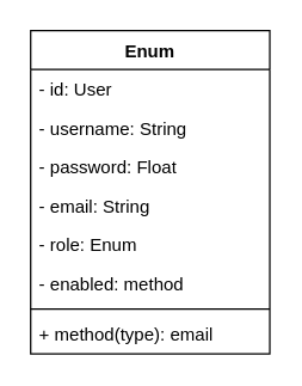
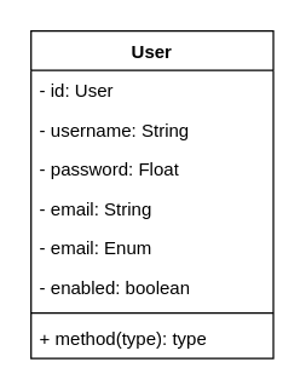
  <mxCell id="0" />
  <mxCell id="1" parent="0" />
- <mxCell id="2" value="Enum" style="swimlane;fontStyle=1;align=center;verticalAlign=top;childLayout=stackLayout;horizontal=1;startSize=26;horizontalStack=0;resizeParent=1;resizeParentMax=0;resizeLast=0;collapsible=1;marginBottom=0;whiteSpace=wrap;html=1;" vertex="1" parent="1"><mxGeometry x="20" y="20" width="160" height="216" as="geometry" /></mxCell>
+ <mxCell id="2" value="User" style="swimlane;fontStyle=1;align=center;verticalAlign=top;childLayout=stackLayout;horizontal=1;startSize=26;horizontalStack=0;resizeParent=1;resizeParentMax=0;resizeLast=0;collapsible=1;marginBottom=0;whiteSpace=wrap;html=1;" vertex="1" parent="1"><mxGeometry x="20" y="20" width="160" height="216" as="geometry" /></mxCell>
  <mxCell id="3" value="- id: User" style="text;strokeColor=none;fillColor=none;align=left;verticalAlign=top;spacingLeft=4;spacingRight=4;overflow=hidden;rotatable=0;points=[[0,0.5],[1,0.5]];portConstraint=eastwest;whiteSpace=wrap;html=1;" vertex="1" parent="2"><mxGeometry y="26" width="160" height="26" as="geometry" /></mxCell>
  <mxCell id="4" value="- username: String" style="text;strokeColor=none;fillColor=none;align=left;verticalAlign=top;spacingLeft=4;spacingRight=4;overflow=hidden;rotatable=0;points=[[0,0.5],[1,0.5]];portConstraint=eastwest;whiteSpace=wrap;html=1;" vertex="1" parent="2"><mxGeometry y="52" width="160" height="26" as="geometry" /></mxCell>
  <mxCell id="5" value="- password: Float" style="text;strokeColor=none;fillColor=none;align=left;verticalAlign=top;spacingLeft=4;spacingRight=4;overflow=hidden;rotatable=0;points=[[0,0.5],[1,0.5]];portConstraint=eastwest;whiteSpace=wrap;html=1;" vertex="1" parent="2"><mxGeometry y="78" width="160" height="26" as="geometry" /></mxCell>
  <mxCell id="6" value="- email: String" style="text;strokeColor=none;fillColor=none;align=left;verticalAlign=top;spacingLeft=4;spacingRight=4;overflow=hidden;rotatable=0;points=[[0,0.5],[1,0.5]];portConstraint=eastwest;whiteSpace=wrap;html=1;" vertex="1" parent="2"><mxGeometry y="104" width="160" height="26" as="geometry" /></mxCell>
- <mxCell id="7" value="- role: Enum" style="text;strokeColor=none;fillColor=none;align=left;verticalAlign=top;spacingLeft=4;spacingRight=4;overflow=hidden;rotatable=0;points=[[0,0.5],[1,0.5]];portConstraint=eastwest;whiteSpace=wrap;html=1;" vertex="1" parent="2"><mxGeometry y="130" width="160" height="26" as="geometry" /></mxCell>
- <mxCell id="8" value="- enabled: method" style="text;strokeColor=none;fillColor=none;align=left;verticalAlign=top;spacingLeft=4;spacingRight=4;overflow=hidden;rotatable=0;points=[[0,0.5],[1,0.5]];portConstraint=eastwest;whiteSpace=wrap;html=1;" vertex="1" parent="2"><mxGeometry y="156" width="160" height="26" as="geometry" /></mxCell>
+ <mxCell id="7" value="- email: Enum" style="text;strokeColor=none;fillColor=none;align=left;verticalAlign=top;spacingLeft=4;spacingRight=4;overflow=hidden;rotatable=0;points=[[0,0.5],[1,0.5]];portConstraint=eastwest;whiteSpace=wrap;html=1;" vertex="1" parent="2"><mxGeometry y="130" width="160" height="26" as="geometry" /></mxCell>
+ <mxCell id="8" value="- enabled: boolean" style="text;strokeColor=none;fillColor=none;align=left;verticalAlign=top;spacingLeft=4;spacingRight=4;overflow=hidden;rotatable=0;points=[[0,0.5],[1,0.5]];portConstraint=eastwest;whiteSpace=wrap;html=1;" vertex="1" parent="2"><mxGeometry y="156" width="160" height="26" as="geometry" /></mxCell>
  <mxCell id="9" value="" style="line;strokeWidth=1;fillColor=none;align=left;verticalAlign=middle;spacingTop=-1;spacingLeft=3;spacingRight=3;rotatable=0;labelPosition=right;points=[];portConstraint=eastwest;strokeColor=inherit;" vertex="1" parent="2"><mxGeometry y="182" width="160" height="8" as="geometry" /></mxCell>
- <mxCell id="10" value="+ method(type): email" style="text;strokeColor=none;fillColor=none;align=left;verticalAlign=top;spacingLeft=4;spacingRight=4;overflow=hidden;rotatable=0;points=[[0,0.5],[1,0.5]];portConstraint=eastwest;whiteSpace=wrap;html=1;" vertex="1" parent="2"><mxGeometry y="190" width="160" height="26" as="geometry" /></mxCell>
+ <mxCell id="10" value="+ method(type): type" style="text;strokeColor=none;fillColor=none;align=left;verticalAlign=top;spacingLeft=4;spacingRight=4;overflow=hidden;rotatable=0;points=[[0,0.5],[1,0.5]];portConstraint=eastwest;whiteSpace=wrap;html=1;" vertex="1" parent="2"><mxGeometry y="190" width="160" height="26" as="geometry" /></mxCell>
